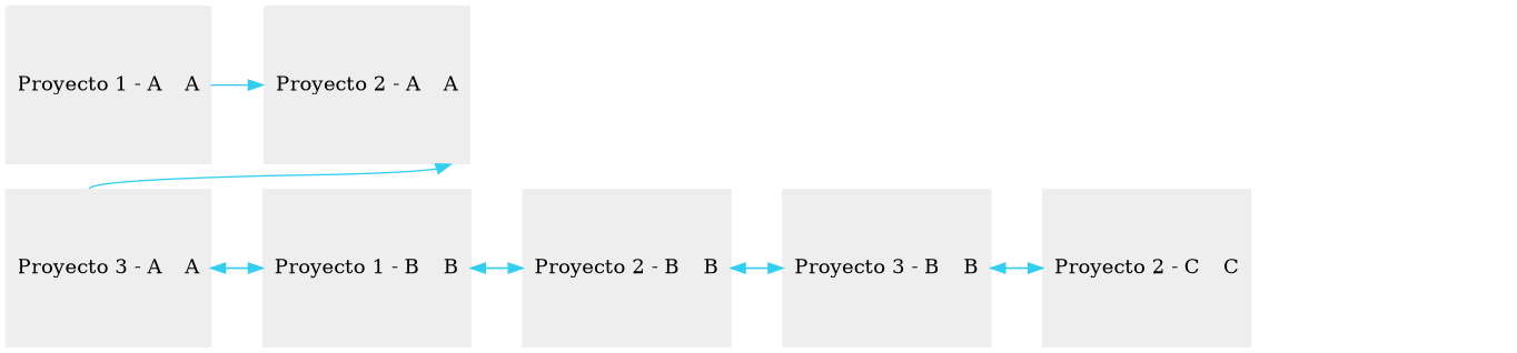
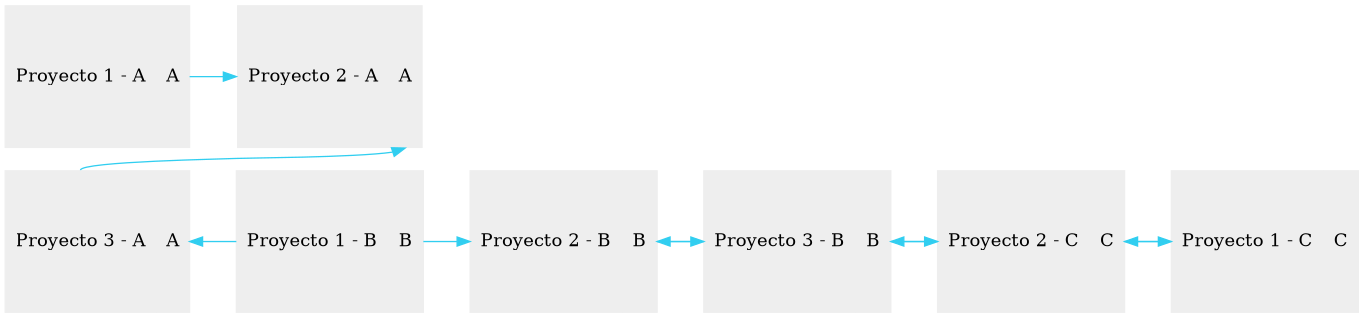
  digraph {
    rankdir=LR
    node [color="#EEEEEE" fillcolor="#EEEEEE" shape=record style=filled]
    edge [color="#31CEF0" headport=f0 tailport=f1]
    n1 [height=1.5 label="{<f0>Proyecto 1 - A|<f1>A}" width=1.5]
    n2 [height=1.5 label="{<f0>Proyecto 2 - A|<f1>A}" width=1.5]
    n3 [height=1.5 label="{<f0>Proyecto 3 - A|<f1>A}" width=1.5]
    n4 [height=1.5 label="{<f0>Proyecto 1 - B|<f1>B}" width=1.5]
    n5 [height=1.5 label="{<f0>Proyecto 2 - B|<f1>B}" width=1.5]
    n6 [height=1.5 label="{<f0>Proyecto 3 - B|<f1>B}" width=1.5]
    n7 [height=1.5 label="{<f0>Proyecto 2 - C|<f1>C}" width=1.5]
+   n8 [height=1.5 label="{<f0>Proyecto 1 - C|<f1>C}" width=1.5]
    n1 -> n2
    n3 -> n2 [headport=f1 tailport=f0]
-   n3 -> n4
    n4 -> n3 [headport=f1 tailport=f0]
    n4 -> n5
-   n5 -> n4 [headport=f1 tailport=f0]
    n5 -> n6
    n6 -> n5 [headport=f1 tailport=f0]
    n6 -> n7
    n7 -> n6 [headport=f1 tailport=f0]
+   n7 -> n8
+   n8 -> n7 [headport=f1 tailport=f0]
  }
